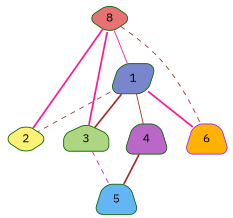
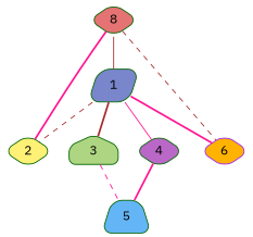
  graph {
    node [color=darkgreen fontname="IBM Plex Sans" shape=diamond style="rounded,filled"]
    edge [color=deeppink fontname="IBM Plex Sans" style=bold]
    n1 [fillcolor="#e57373" label=8]
    1 [fillcolor="#7986cb" shape=parallelogram]
    2 [fillcolor="#fff176"]
    3 [fillcolor="#aed581" shape=house]
-   6 [color=purple fillcolor="#ffb300" shape=trapezium]
-   4 [fillcolor="#ba68c8" shape=trapezium]
+   6 [color=purple fillcolor="#ffb300"]
+   4 [fillcolor="#ba68c8"]
    5 [fillcolor="#64b5f6" shape=trapezium]
-   n1 -- 1 [style=solid]
+   n1 -- 1 [color=brown style=solid]
    n1 -- 2
-   n1 -- 3
    n1 -- 6 [color=brown style=dashed]
    1 -- 2 [color=brown style=dashed]
    1 -- 3 [color=brown]
    1 -- 6
-   1 -- 4 [color=brown style=solid]
+   1 -- 4 [style=solid]
    3 -- 5 [style=dashed]
-   4 -- 5 [color=brown]
+   4 -- 5
  }
